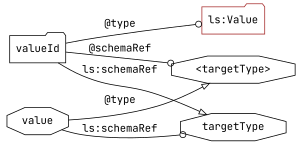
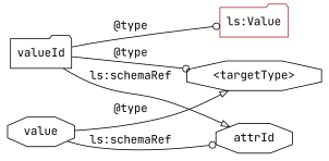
  digraph {
    fontname="JetBrains Mono"
    rankdir=LR
    node [color=black fontname="JetBrains Mono" shape=octagon]
    edge [arrowhead=odot fontname="JetBrains Mono"]
-   n1 [label=targetType]
+   n1 [label=attrId]
    n2 [color=brown label="ls:Value" shape=folder]
    n3 [label="<targetType>"]
    valueId [shape=folder]
    value
    valueId -> n1 [arrowhead=onormal label="ls:schemaRef"]
    valueId -> n2 [label="@type"]
-   valueId -> n3 [label="@schemaRef"]
+   valueId -> n3 [label="@type"]
    value -> n1 [label="ls:schemaRef"]
    value -> n3 [arrowhead=onormal label="@type"]
  }
